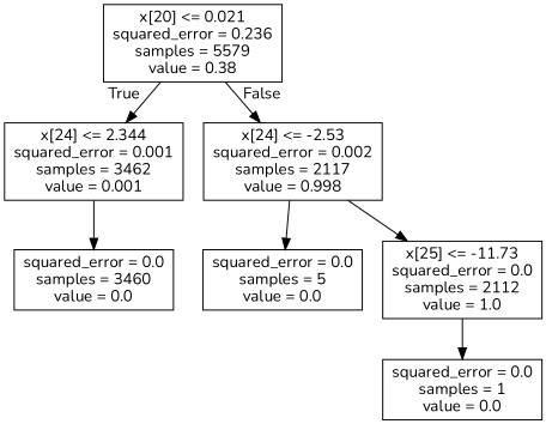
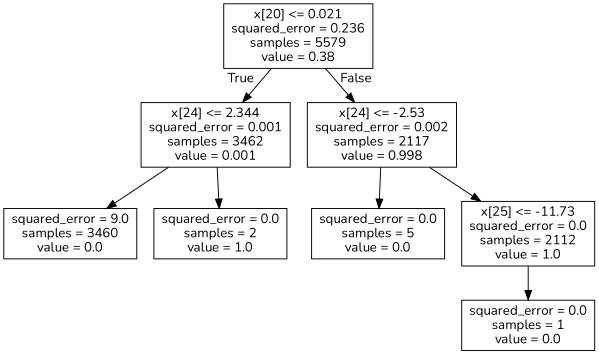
  digraph {
    fontname=Nunito
    node [fontname=Nunito shape=box]
    edge [fontname=Nunito]
    n1 [label="x[20] <= 0.021\nsquared_error = 0.236\nsamples = 5579\nvalue = 0.38"]
    n2 [label="x[24] <= 2.344\nsquared_error = 0.001\nsamples = 3462\nvalue = 0.001"]
    n3 [label="x[24] <= -2.53\nsquared_error = 0.002\nsamples = 2117\nvalue = 0.998"]
-   n4 [label="squared_error = 0.0\nsamples = 3460\nvalue = 0.0"]
+   n4 [label="squared_error = 9.0\nsamples = 3460\nvalue = 0.0"]
+   n5 [label="squared_error = 0.0\nsamples = 2\nvalue = 1.0"]
    n6 [label="squared_error = 0.0\nsamples = 5\nvalue = 0.0"]
    n7 [label="x[25] <= -11.73\nsquared_error = 0.0\nsamples = 2112\nvalue = 1.0"]
    n8 [label="squared_error = 0.0\nsamples = 1\nvalue = 0.0"]
    n1 -> n2 [headlabel=True labelangle=45 labeldistance=2.5]
    n1 -> n3 [headlabel=False labelangle=-45 labeldistance=2.5]
    n2 -> n4
+   n2 -> n5
    n3 -> n6
    n3 -> n7
    n7 -> n8
  }
